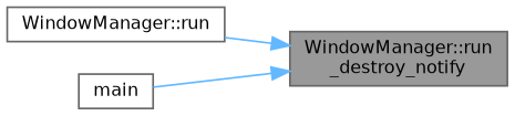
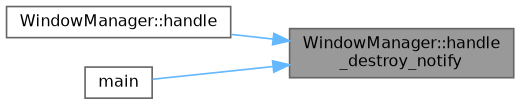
  digraph {
    rankdir=RL
    node [color=grey40 fillcolor=white fontname=Helvetica fontsize=10 shape=box style=filled]
    edge [color=steelblue1 dir=back fontname=Helvetica fontsize=10 labelfontname=Helvetica labelfontsize=10 style=solid]
-   n1 [color=gray40 fillcolor=grey60 fontcolor=black height=0.2 label="WindowManager::run\l_destroy_notify" width=0.4]
-   n2 [height=0.2 label="WindowManager::run" width=0.4]
+   n1 [color=gray40 fillcolor=grey60 fontcolor=black height=0.2 label="WindowManager::handle\l_destroy_notify" width=0.4]
+   n2 [height=0.2 label="WindowManager::handle" width=0.4]
    n3 [height=0.2 label=main width=0.4]
    n1 -> n2
    n1 -> n3
  }
